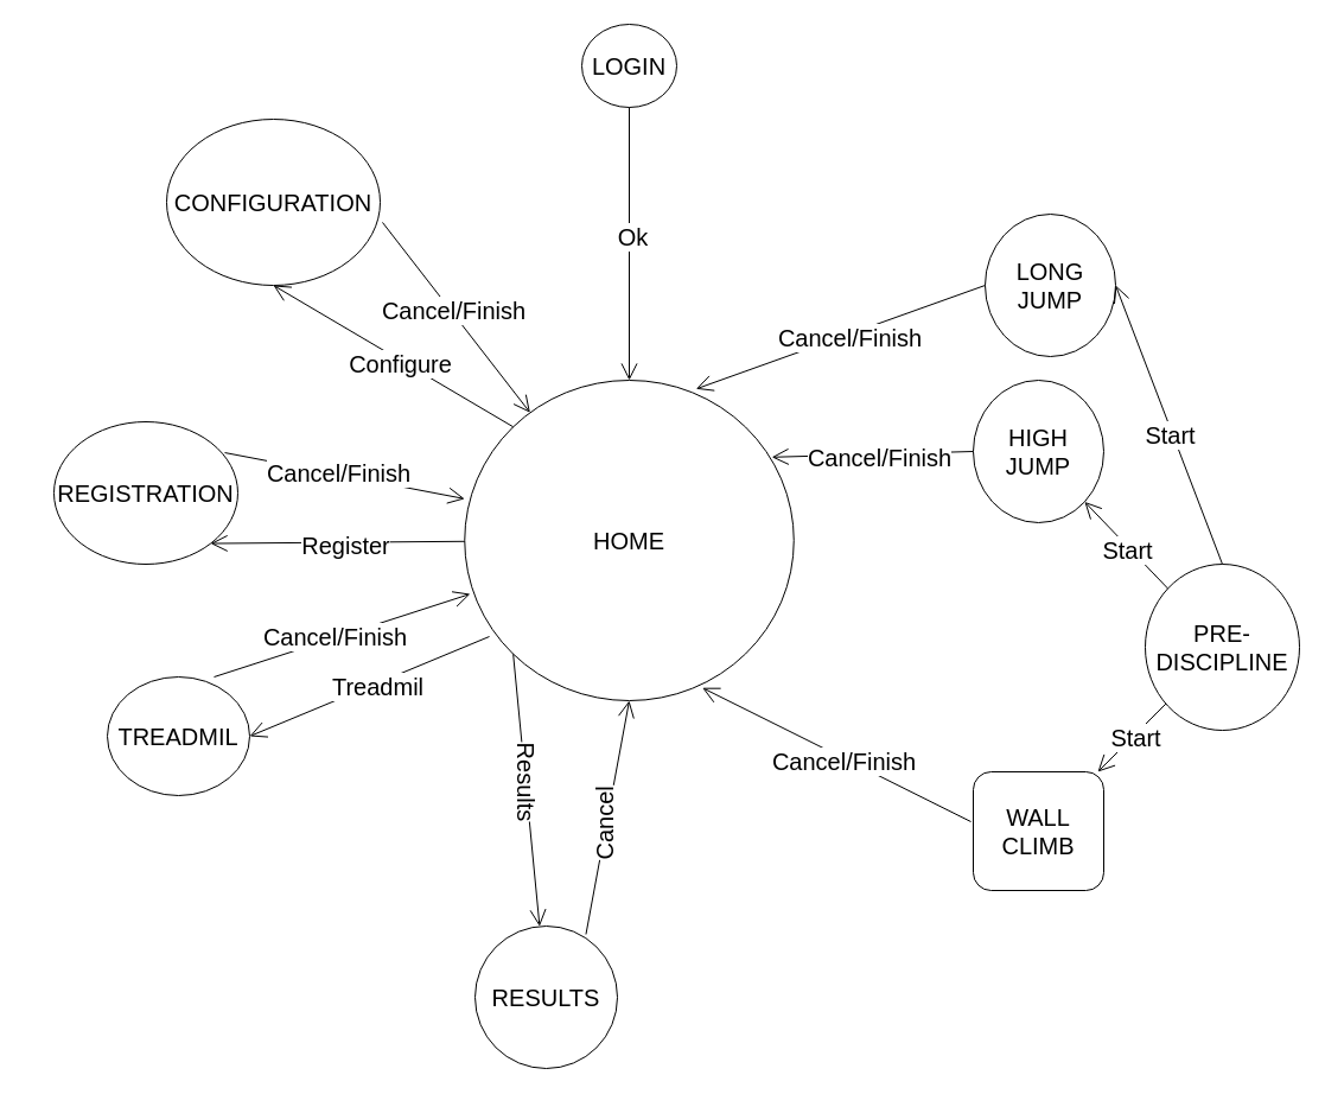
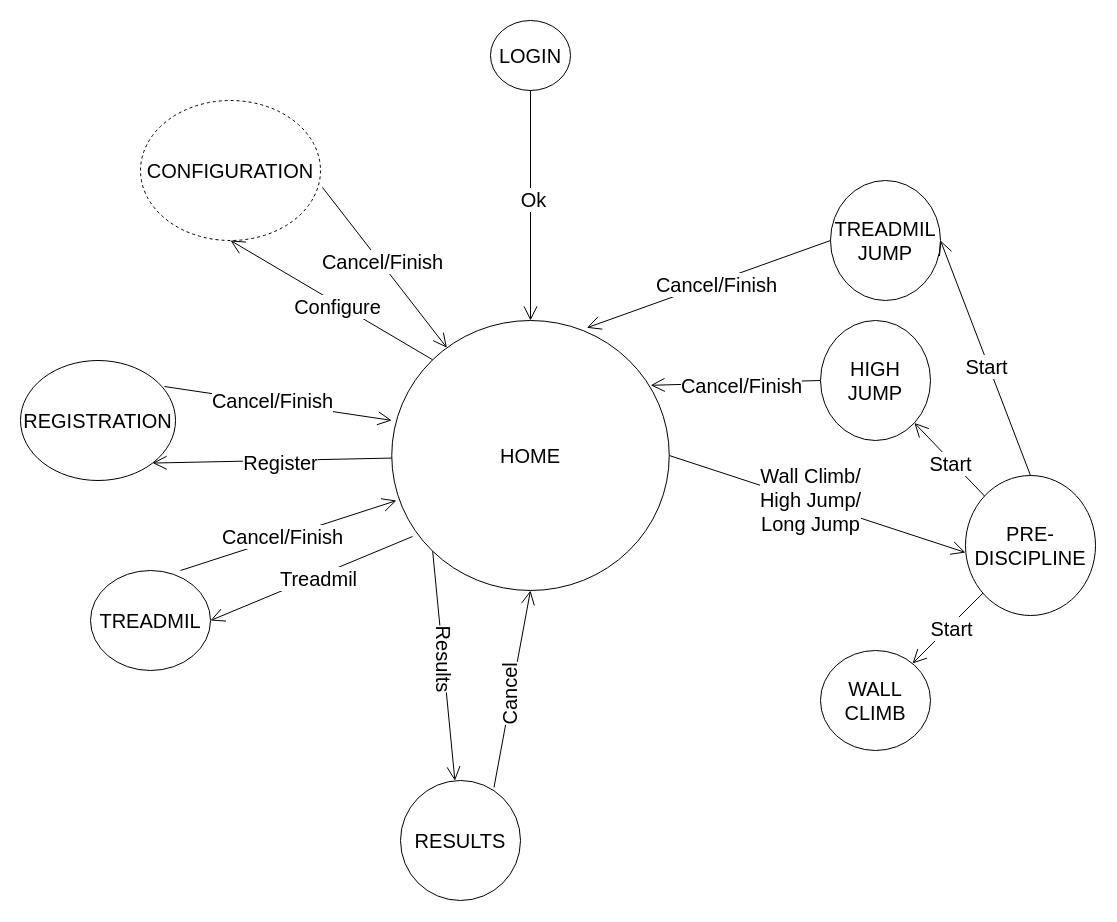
  <mxCell id="0" />
  <mxCell id="1" parent="0" />
  <mxCell id="2" value="&lt;font style=&quot;font-size: 20px;&quot;&gt;HOME&lt;/font&gt;" style="ellipse;whiteSpace=wrap;html=1;" parent="1" vertex="1"><mxGeometry x="391.25" y="320" width="277.5" height="270" as="geometry" /></mxCell>
  <mxCell id="3" value="&lt;font style=&quot;font-size: 20px;&quot;&gt;LOGIN&lt;/font&gt;" style="ellipse;whiteSpace=wrap;html=1;" parent="1" vertex="1"><mxGeometry x="490" y="20" width="80" height="70" as="geometry" /></mxCell>
- <mxCell id="4" value="&lt;font style=&quot;font-size: 20px;&quot;&gt;REGISTRATION&lt;/font&gt;" style="ellipse;whiteSpace=wrap;html=1;" parent="1" vertex="1"><mxGeometry x="45" y="355" width="155" height="120" as="geometry" /></mxCell>
+ <mxCell id="4" value="&lt;font style=&quot;font-size: 20px;&quot;&gt;REGISTRATION&lt;/font&gt;" style="ellipse;whiteSpace=wrap;html=1;" parent="1" vertex="1"><mxGeometry x="20" y="360" width="155" height="120" as="geometry" /></mxCell>
  <mxCell id="5" value="&lt;font style=&quot;font-size: 20px;&quot;&gt;TREADMIL&lt;/font&gt;" style="ellipse;whiteSpace=wrap;html=1;" parent="1" vertex="1"><mxGeometry x="90" y="570" width="120" height="100" as="geometry" /></mxCell>
  <mxCell id="6" value="&lt;font style=&quot;font-size: 20px;&quot;&gt;PRE-DISCIPLINE&lt;/font&gt;" style="ellipse;whiteSpace=wrap;html=1;" parent="1" vertex="1"><mxGeometry x="965" y="475" width="130" height="140" as="geometry" /></mxCell>
  <mxCell id="7" value="&lt;font style=&quot;font-size: 20px;&quot;&gt;RESULTS&lt;/font&gt;" style="ellipse;whiteSpace=wrap;html=1;" parent="1" vertex="1"><mxGeometry x="400" y="780" width="120" height="120" as="geometry" /></mxCell>
  <mxCell id="8" value="&lt;font style=&quot;font-size: 20px;&quot;&gt;HIGH JUMP&lt;/font&gt;" style="ellipse;whiteSpace=wrap;html=1;" parent="1" vertex="1"><mxGeometry x="820" y="320" width="110" height="120" as="geometry" /></mxCell>
- <mxCell id="9" value="&lt;font style=&quot;font-size: 20px;&quot;&gt;WALL CLIMB&lt;/font&gt;" style="whiteSpace=wrap;html=1;rounded=1;" parent="1" vertex="1"><mxGeometry x="820" y="650" width="110" height="100" as="geometry" /></mxCell>
- <mxCell id="10" value="&lt;font style=&quot;font-size: 20px;&quot;&gt;LONG JUMP&lt;/font&gt;" style="ellipse;whiteSpace=wrap;html=1;" parent="1" vertex="1"><mxGeometry x="830" y="180" width="110" height="120" as="geometry" /></mxCell>
+ <mxCell id="9" value="&lt;font style=&quot;font-size: 20px;&quot;&gt;WALL CLIMB&lt;/font&gt;" style="ellipse;whiteSpace=wrap;html=1;" parent="1" vertex="1"><mxGeometry x="820" y="650" width="110" height="100" as="geometry" /></mxCell>
+ <mxCell id="10" value="&lt;font style=&quot;font-size: 20px;&quot;&gt;TREADMIL JUMP&lt;/font&gt;" style="ellipse;whiteSpace=wrap;html=1;" parent="1" vertex="1"><mxGeometry x="830" y="180" width="110" height="120" as="geometry" /></mxCell>
  <mxCell id="11" value="" style="endArrow=open;endFill=1;endSize=12;html=1;rounded=0;exitX=0.5;exitY=1;exitDx=0;exitDy=0;" parent="1" source="3" target="2" edge="1"><mxGeometry width="160" relative="1" as="geometry"><mxPoint x="480" y="270" as="sourcePoint" /><mxPoint x="640" y="270" as="targetPoint" /></mxGeometry></mxCell>
  <mxCell id="12" value="&lt;font style=&quot;font-size: 20px;&quot;&gt;Ok&lt;/font&gt;" style="edgeLabel;html=1;align=center;verticalAlign=middle;resizable=0;points=[];" parent="11" vertex="1" connectable="0"><mxGeometry x="-0.06" y="2" relative="1" as="geometry"><mxPoint as="offset" /></mxGeometry></mxCell>
+ <mxCell id="13" value="" style="endArrow=open;endFill=1;endSize=12;html=1;rounded=0;exitX=1;exitY=0.5;exitDx=0;exitDy=0;entryX=0;entryY=0.55;entryDx=0;entryDy=0;entryPerimeter=0;" parent="1" source="2" target="6" edge="1"><mxGeometry width="160" relative="1" as="geometry"><mxPoint x="550" y="190" as="sourcePoint" /><mxPoint x="550" y="300" as="targetPoint" /></mxGeometry></mxCell>
+ <mxCell id="14" value="&lt;span style=&quot;font-size: 20px;&quot;&gt;Wall Climb/&lt;br&gt;High Jump/&lt;br&gt;Long Jump&lt;br&gt;&lt;/span&gt;" style="edgeLabel;html=1;align=center;verticalAlign=middle;resizable=0;points=[];" parent="13" vertex="1" connectable="0"><mxGeometry x="-0.06" y="2" relative="1" as="geometry"><mxPoint as="offset" /></mxGeometry></mxCell>
  <mxCell id="15" value="" style="endArrow=open;endFill=1;endSize=12;html=1;rounded=0;" parent="1" source="6" target="9" edge="1"><mxGeometry width="160" relative="1" as="geometry"><mxPoint x="590" y="330" as="sourcePoint" /><mxPoint x="940" y="327" as="targetPoint" /></mxGeometry></mxCell>
  <mxCell id="16" value="&lt;font style=&quot;font-size: 20px;&quot;&gt;Start&lt;/font&gt;" style="edgeLabel;html=1;align=center;verticalAlign=middle;resizable=0;points=[];" parent="15" vertex="1" connectable="0"><mxGeometry x="-0.06" y="2" relative="1" as="geometry"><mxPoint as="offset" /></mxGeometry></mxCell>
  <mxCell id="17" value="" style="endArrow=open;endFill=1;endSize=12;html=1;rounded=0;exitX=0;exitY=0;exitDx=0;exitDy=0;entryX=1;entryY=1;entryDx=0;entryDy=0;" parent="1" source="6" target="8" edge="1"><mxGeometry width="160" relative="1" as="geometry"><mxPoint x="959" y="369" as="sourcePoint" /><mxPoint x="885" y="510" as="targetPoint" /></mxGeometry></mxCell>
  <mxCell id="18" value="&lt;font style=&quot;font-size: 20px;&quot;&gt;Start&lt;/font&gt;" style="edgeLabel;html=1;align=center;verticalAlign=middle;resizable=0;points=[];" parent="17" vertex="1" connectable="0"><mxGeometry x="-0.06" y="2" relative="1" as="geometry"><mxPoint as="offset" /></mxGeometry></mxCell>
  <mxCell id="19" value="" style="endArrow=open;endFill=1;endSize=12;html=1;rounded=0;exitX=0.5;exitY=0;exitDx=0;exitDy=0;entryX=1;entryY=0.5;entryDx=0;entryDy=0;" parent="1" source="6" target="10" edge="1"><mxGeometry width="160" relative="1" as="geometry"><mxPoint x="959" y="271" as="sourcePoint" /><mxPoint x="790" y="150" as="targetPoint" /></mxGeometry></mxCell>
  <mxCell id="20" value="&lt;font style=&quot;font-size: 20px;&quot;&gt;Start&lt;/font&gt;" style="edgeLabel;html=1;align=center;verticalAlign=middle;resizable=0;points=[];" parent="19" vertex="1" connectable="0"><mxGeometry x="-0.06" y="2" relative="1" as="geometry"><mxPoint as="offset" /></mxGeometry></mxCell>
  <mxCell id="21" value="" style="endArrow=open;endFill=1;endSize=12;html=1;rounded=0;entryX=1;entryY=0.5;entryDx=0;entryDy=0;exitX=0.075;exitY=0.8;exitDx=0;exitDy=0;exitPerimeter=0;" parent="1" source="2" target="5" edge="1"><mxGeometry width="160" relative="1" as="geometry"><mxPoint x="590" y="330" as="sourcePoint" /><mxPoint x="940" y="327" as="targetPoint" /></mxGeometry></mxCell>
  <mxCell id="22" value="&lt;span style=&quot;font-size: 20px;&quot;&gt;Treadmil&lt;br&gt;&lt;/span&gt;" style="edgeLabel;html=1;align=center;verticalAlign=middle;resizable=0;points=[];" parent="21" vertex="1" connectable="0"><mxGeometry x="-0.06" y="2" relative="1" as="geometry"><mxPoint as="offset" /></mxGeometry></mxCell>
  <mxCell id="23" value="" style="endArrow=open;endFill=1;endSize=12;html=1;rounded=0;entryX=1;entryY=1;entryDx=0;entryDy=0;" parent="1" source="2" target="4" edge="1"><mxGeometry width="160" relative="1" as="geometry"><mxPoint x="490" y="330" as="sourcePoint" /><mxPoint x="330" y="330" as="targetPoint" /></mxGeometry></mxCell>
  <mxCell id="24" value="&lt;span style=&quot;font-size: 20px;&quot;&gt;Register&lt;br&gt;&lt;/span&gt;" style="edgeLabel;html=1;align=center;verticalAlign=middle;resizable=0;points=[];" parent="23" vertex="1" connectable="0"><mxGeometry x="-0.06" y="2" relative="1" as="geometry"><mxPoint as="offset" /></mxGeometry></mxCell>
- <mxCell id="25" value="&lt;font style=&quot;font-size: 20px;&quot;&gt;CONFIGURATION&lt;/font&gt;" style="ellipse;whiteSpace=wrap;html=1;" parent="1" vertex="1"><mxGeometry y="100" width="180" height="140" as="geometry" x="140" /></mxCell>
+ <mxCell id="25" value="&lt;font style=&quot;font-size: 20px;&quot;&gt;CONFIGURATION&lt;/font&gt;" style="ellipse;whiteSpace=wrap;html=1;dashed=1;" parent="1" vertex="1"><mxGeometry y="100" width="180" height="140" as="geometry" x="140" /></mxCell>
  <mxCell id="26" value="" style="endArrow=open;endFill=1;endSize=12;html=1;rounded=0;entryX=0.5;entryY=1;entryDx=0;entryDy=0;exitX=0;exitY=0;exitDx=0;exitDy=0;" parent="1" source="2" target="25" edge="1"><mxGeometry width="160" relative="1" as="geometry"><mxPoint x="492" y="318" as="sourcePoint" /><mxPoint x="282" y="263" as="targetPoint" /></mxGeometry></mxCell>
  <mxCell id="27" value="&lt;span style=&quot;font-size: 20px;&quot;&gt;Configure&lt;br&gt;&lt;/span&gt;" style="edgeLabel;html=1;align=center;verticalAlign=middle;resizable=0;points=[];" parent="26" vertex="1" connectable="0"><mxGeometry x="-0.06" y="2" relative="1" as="geometry"><mxPoint as="offset" /></mxGeometry></mxCell>
  <mxCell id="28" value="" style="endArrow=open;endFill=1;endSize=12;html=1;rounded=0;exitX=0;exitY=1;exitDx=0;exitDy=0;labelPosition=center;verticalLabelPosition=bottom;align=center;verticalAlign=top;textDirection=ltr;" parent="1" source="2" target="7" edge="1"><mxGeometry width="160" relative="1" as="geometry"><mxPoint x="490" y="330" as="sourcePoint" /><mxPoint x="280" y="360" as="targetPoint" /></mxGeometry></mxCell>
  <mxCell id="29" value="&lt;span style=&quot;font-size: 20px;&quot;&gt;Results&lt;br&gt;&lt;/span&gt;" style="edgeLabel;html=1;align=center;verticalAlign=middle;resizable=0;points=[];rotation=90;" parent="28" vertex="1" connectable="0"><mxGeometry x="-0.06" y="2" relative="1" as="geometry"><mxPoint as="offset" /></mxGeometry></mxCell>
  <mxCell id="30" value="" style="endArrow=open;endFill=1;endSize=12;html=1;rounded=0;exitX=0.779;exitY=0.058;exitDx=0;exitDy=0;entryX=0.5;entryY=1;entryDx=0;entryDy=0;exitPerimeter=0;" parent="1" source="7" target="2" edge="1"><mxGeometry width="160" relative="1" as="geometry"><mxPoint x="602" y="769" as="sourcePoint" /><mxPoint x="582" y="622" as="targetPoint" /></mxGeometry></mxCell>
  <mxCell id="31" value="&lt;span style=&quot;font-size: 20px;&quot;&gt;Cancel&lt;br&gt;&lt;/span&gt;" style="edgeLabel;html=1;align=center;verticalAlign=middle;resizable=0;points=[];rotation=270;" parent="30" vertex="1" connectable="0"><mxGeometry x="-0.06" y="2" relative="1" as="geometry"><mxPoint as="offset" /></mxGeometry></mxCell>
- <mxCell id="32" value="" style="endArrow=open;endFill=1;endSize=12;html=1;rounded=0;exitX=-0.018;exitY=0.42;exitDx=0;exitDy=0;entryX=0.722;entryY=0.96;entryDx=0;entryDy=0;exitPerimeter=0;entryPerimeter=0;" parent="1" source="9" target="2" edge="1"><mxGeometry width="160" relative="1" as="geometry"><mxPoint x="567" y="703" as="sourcePoint" /><mxPoint x="580" y="440" as="targetPoint" /></mxGeometry></mxCell>
- <mxCell id="33" value="&lt;span style=&quot;font-size: 20px;&quot;&gt;Cancel/Finish&lt;br&gt;&lt;/span&gt;" style="edgeLabel;html=1;align=center;verticalAlign=middle;resizable=0;points=[];rotation=0;" parent="32" vertex="1" connectable="0"><mxGeometry x="-0.06" y="2" relative="1" as="geometry"><mxPoint as="offset" /></mxGeometry></mxCell>
  <mxCell id="34" value="" style="endArrow=open;endFill=1;endSize=12;html=1;rounded=0;exitX=0;exitY=0.5;exitDx=0;exitDy=0;entryX=0.933;entryY=0.24;entryDx=0;entryDy=0;entryPerimeter=0;" parent="1" source="8" target="2" edge="1"><mxGeometry width="160" relative="1" as="geometry"><mxPoint x="868" y="572" as="sourcePoint" /><mxPoint x="620" y="434" as="targetPoint" /></mxGeometry></mxCell>
  <mxCell id="35" value="&lt;span style=&quot;font-size: 20px;&quot;&gt;Cancel/Finish&lt;br&gt;&lt;/span&gt;" style="edgeLabel;html=1;align=center;verticalAlign=middle;resizable=0;points=[];rotation=0;" parent="34" vertex="1" connectable="0"><mxGeometry x="-0.06" y="2" relative="1" as="geometry"><mxPoint as="offset" /></mxGeometry></mxCell>
  <mxCell id="36" value="" style="endArrow=open;endFill=1;endSize=12;html=1;rounded=0;exitX=0;exitY=0.5;exitDx=0;exitDy=0;entryX=0.703;entryY=0.027;entryDx=0;entryDy=0;entryPerimeter=0;" parent="1" source="10" target="2" edge="1"><mxGeometry width="160" relative="1" as="geometry"><mxPoint x="836" y="262" as="sourcePoint" /><mxPoint x="665" y="326" as="targetPoint" /></mxGeometry></mxCell>
  <mxCell id="37" value="&lt;span style=&quot;font-size: 20px;&quot;&gt;Cancel/Finish&lt;br&gt;&lt;/span&gt;" style="edgeLabel;html=1;align=center;verticalAlign=middle;resizable=0;points=[];rotation=0;" parent="36" vertex="1" connectable="0"><mxGeometry x="-0.06" y="2" relative="1" as="geometry"><mxPoint as="offset" /></mxGeometry></mxCell>
  <mxCell id="38" value="" style="endArrow=open;endFill=1;endSize=12;html=1;rounded=0;exitX=1.011;exitY=0.621;exitDx=0;exitDy=0;exitPerimeter=0;" parent="1" source="25" target="2" edge="1"><mxGeometry width="160" relative="1" as="geometry"><mxPoint x="840" y="250" as="sourcePoint" /><mxPoint x="595" y="337" as="targetPoint" /></mxGeometry></mxCell>
  <mxCell id="39" value="&lt;span style=&quot;font-size: 20px;&quot;&gt;Cancel/Finish&lt;br&gt;&lt;/span&gt;" style="edgeLabel;html=1;align=center;verticalAlign=middle;resizable=0;points=[];rotation=0;" parent="38" vertex="1" connectable="0"><mxGeometry x="-0.06" y="2" relative="1" as="geometry"><mxPoint as="offset" /></mxGeometry></mxCell>
  <mxCell id="40" value="" style="endArrow=open;endFill=1;endSize=12;html=1;rounded=0;exitX=0.929;exitY=0.217;exitDx=0;exitDy=0;entryX=0;entryY=0.37;entryDx=0;entryDy=0;entryPerimeter=0;exitPerimeter=0;" parent="1" source="4" target="2" edge="1"><mxGeometry width="160" relative="1" as="geometry"><mxPoint x="850" y="260" as="sourcePoint" /><mxPoint x="605" y="347" as="targetPoint" /></mxGeometry></mxCell>
  <mxCell id="41" value="&lt;span style=&quot;font-size: 20px;&quot;&gt;Cancel/Finish&lt;br&gt;&lt;/span&gt;" style="edgeLabel;html=1;align=center;verticalAlign=middle;resizable=0;points=[];rotation=0;" parent="40" vertex="1" connectable="0"><mxGeometry x="-0.06" y="2" relative="1" as="geometry"><mxPoint as="offset" /></mxGeometry></mxCell>
  <mxCell id="42" value="" style="endArrow=open;endFill=1;endSize=12;html=1;rounded=0;exitX=0.75;exitY=0;exitDx=0;exitDy=0;entryX=0.017;entryY=0.667;entryDx=0;entryDy=0;entryPerimeter=0;exitPerimeter=0;" parent="1" source="5" target="2" edge="1"><mxGeometry width="160" relative="1" as="geometry"><mxPoint x="174" y="396" as="sourcePoint" /><mxPoint x="401" y="430" as="targetPoint" /></mxGeometry></mxCell>
  <mxCell id="43" value="&lt;span style=&quot;font-size: 20px;&quot;&gt;Cancel/Finish&lt;br&gt;&lt;/span&gt;" style="edgeLabel;html=1;align=center;verticalAlign=middle;resizable=0;points=[];rotation=0;" parent="42" vertex="1" connectable="0"><mxGeometry x="-0.06" y="2" relative="1" as="geometry"><mxPoint as="offset" /></mxGeometry></mxCell>
